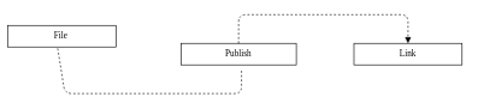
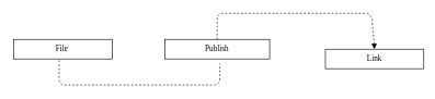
  <mxCell id="0" />
  <mxCell id="1" parent="0" />
- <mxCell id="2" value="File&amp;nbsp;" style="rounded=0;whiteSpace=wrap;html=1;fontFamily=Times New Roman;" vertex="1" parent="1"><mxGeometry x="10" y="35" width="150" height="30" as="geometry" /></mxCell>
+ <mxCell id="2" value="File&amp;nbsp;" style="rounded=0;whiteSpace=wrap;html=1;fontFamily=Times New Roman;" vertex="1" parent="1"><mxGeometry x="20" y="60" width="150" height="30" as="geometry" /></mxCell>
  <mxCell id="3" value="Publish" style="rounded=0;whiteSpace=wrap;html=1;fontFamily=Times New Roman;" vertex="1" parent="1"><mxGeometry x="250" y="60" width="160" height="30" as="geometry" /></mxCell>
- <mxCell id="4" value="Link" style="rounded=0;whiteSpace=wrap;html=1;fontFamily=Times New Roman;" vertex="1" parent="1"><mxGeometry x="490" y="60" width="150" height="30" as="geometry" /></mxCell>
+ <mxCell id="4" value="Link" style="rounded=0;whiteSpace=wrap;html=1;fontFamily=Times New Roman;" vertex="1" parent="1"><mxGeometry x="495" y="75" width="150" height="30" as="geometry" /></mxCell>
  <mxCell id="5" value="" style="endArrow=none;dashed=1;html=1;fontFamily=Times New Roman;exitX=0.46;exitY=1.067;exitDx=0;exitDy=0;exitPerimeter=0;" edge="1" parent="1" source="2"><mxGeometry width="50" height="50" relative="1" as="geometry"><mxPoint x="90" y="130" as="sourcePoint" /><mxPoint x="334" y="97" as="targetPoint" /><Array as="points"><mxPoint x="89" y="130" /><mxPoint x="334" y="130" /></Array></mxGeometry></mxCell>
  <mxCell id="6" value="" style="endArrow=block;dashed=1;html=1;fontFamily=Times New Roman;exitX=0.5;exitY=0;exitDx=0;exitDy=0;entryX=0.5;entryY=0;entryDx=0;entryDy=0;" edge="1" parent="1" source="3" target="4"><mxGeometry width="50" height="50" relative="1" as="geometry"><mxPoint x="330" y="40" as="sourcePoint" /><mxPoint x="566" y="60" as="targetPoint" /><Array as="points"><mxPoint x="330" y="20" /><mxPoint x="565" y="20" /></Array></mxGeometry></mxCell>
